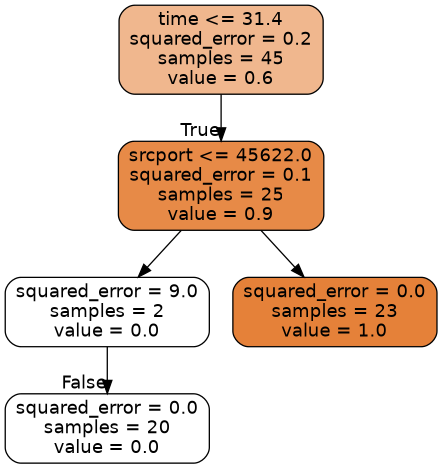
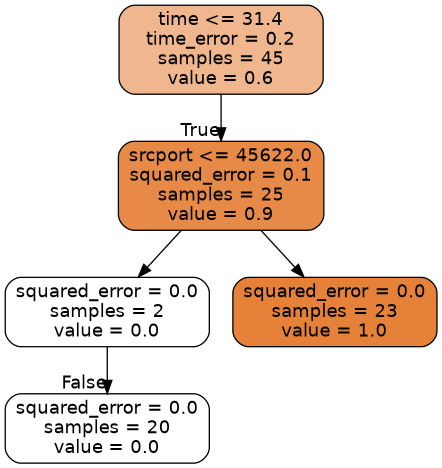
  digraph {
    node [color=black fillcolor="#ffffff" fontname=helvetica shape=box style="filled, rounded"]
    edge [fontname=helvetica]
-   n1 [fillcolor="#f0b78e" label="time <= 31.4\nsquared_error = 0.2\nsamples = 45\nvalue = 0.6"]
+   n1 [fillcolor="#f0b78e" label="time <= 31.4\ntime_error = 0.2\nsamples = 45\nvalue = 0.6"]
    n2 [fillcolor="#e78a47" label="srcport <= 45622.0\nsquared_error = 0.1\nsamples = 25\nvalue = 0.9"]
-   n3 [label="squared_error = 9.0\nsamples = 2\nvalue = 0.0"]
+   n3 [label="squared_error = 0.0\nsamples = 2\nvalue = 0.0"]
    n4 [fillcolor="#e58139" label="squared_error = 0.0\nsamples = 23\nvalue = 1.0"]
    n5 [label="squared_error = 0.0\nsamples = 20\nvalue = 0.0"]
    n1 -> n2 [headlabel=True labelangle=45 labeldistance=2.5]
    n2 -> n3
    n2 -> n4
    n3 -> n5 [headlabel=False labelangle=-45 labeldistance=2.5]
  }
